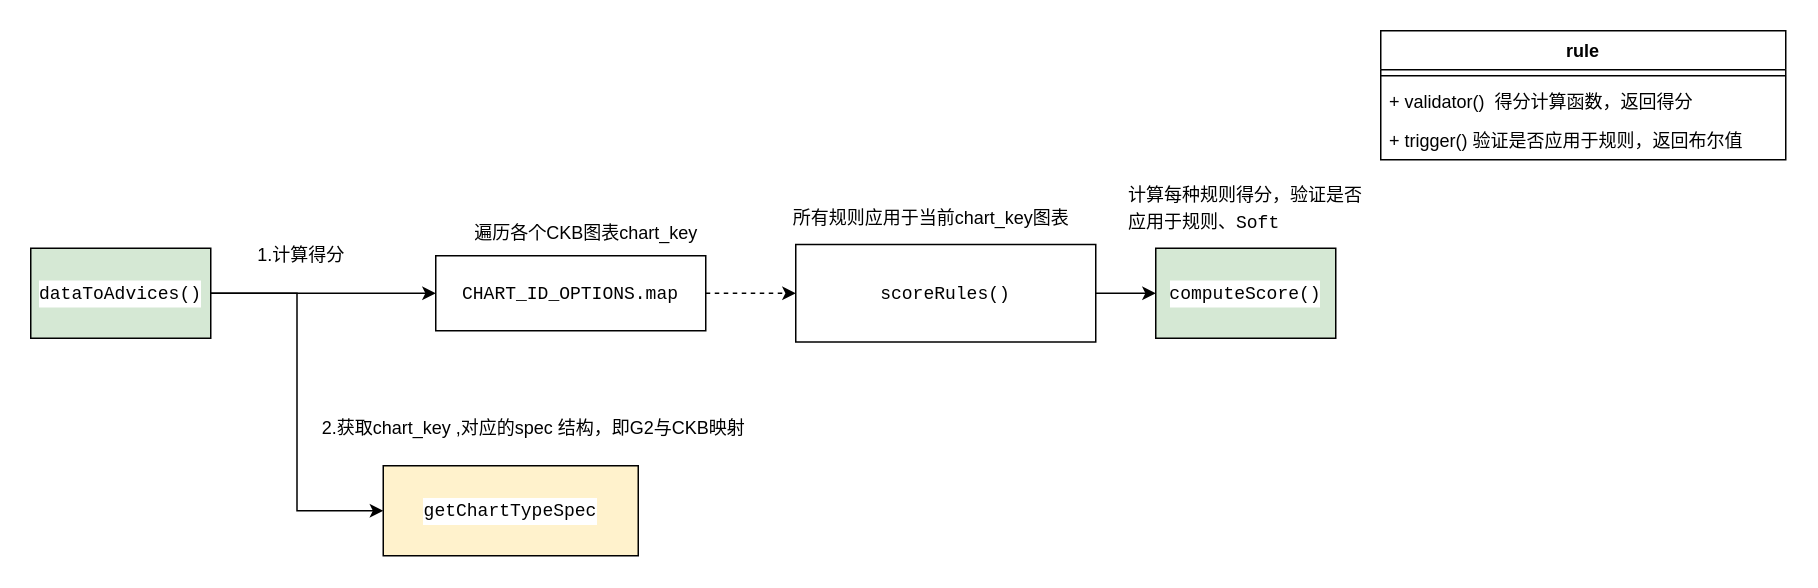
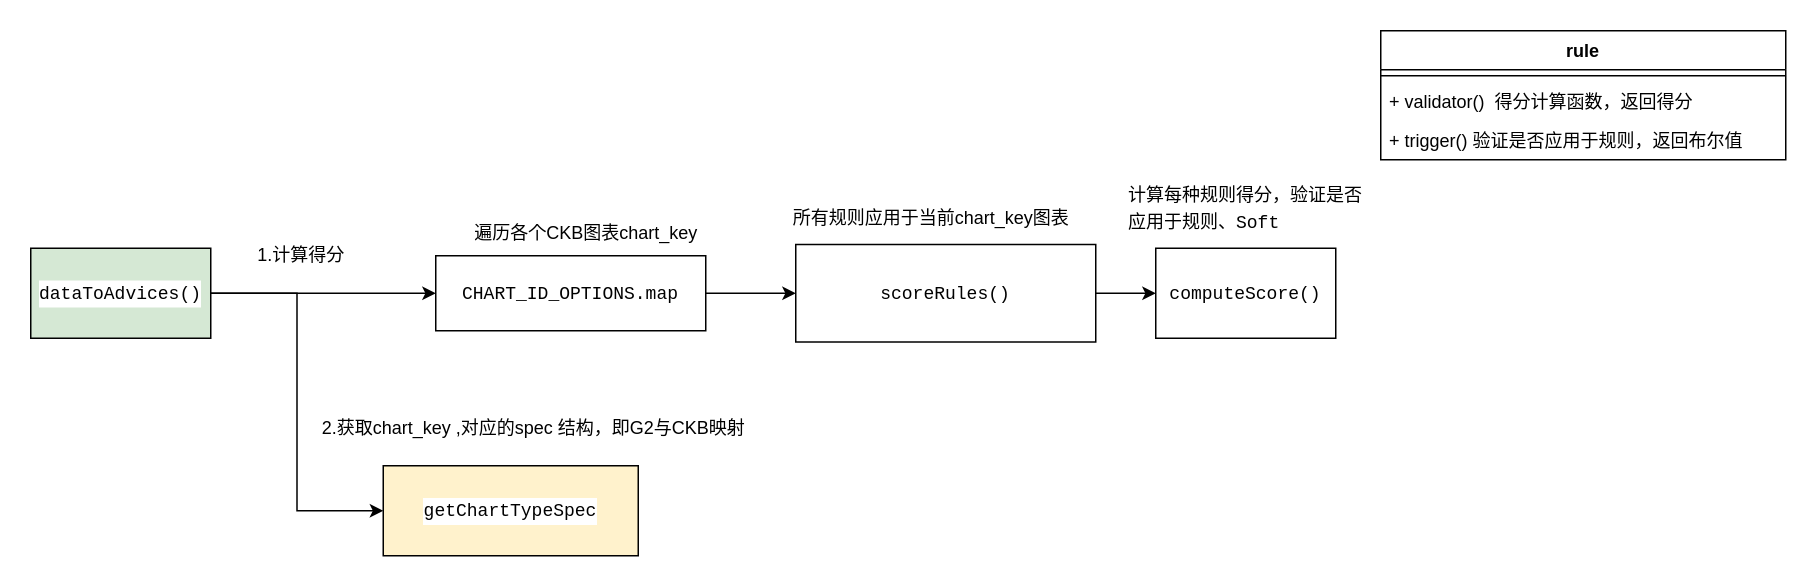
  <mxCell id="0" />
  <mxCell id="1" parent="0" />
  <mxCell id="2" style="edgeStyle=orthogonalEdgeStyle;rounded=0;orthogonalLoop=1;jettySize=auto;html=1;exitX=1;exitY=0.5;exitDx=0;exitDy=0;entryX=0;entryY=0.5;entryDx=0;entryDy=0;" edge="1" parent="1" source="4" target="6"><mxGeometry relative="1" as="geometry" /></mxCell>
  <mxCell id="3" style="edgeStyle=orthogonalEdgeStyle;rounded=0;orthogonalLoop=1;jettySize=auto;html=1;exitX=1;exitY=0.5;exitDx=0;exitDy=0;entryX=0;entryY=0.5;entryDx=0;entryDy=0;" edge="1" parent="1" source="4" target="18"><mxGeometry relative="1" as="geometry" /></mxCell>
  <mxCell id="4" value="&lt;div style=&quot;background-color: rgb(255, 255, 255); font-family: Menlo, Monaco, &amp;quot;Courier New&amp;quot;, monospace; line-height: 18px;&quot;&gt;dataToAdvices()&lt;/div&gt;" style="rounded=0;whiteSpace=wrap;html=1;fillColor=#d5e8d4;" vertex="1" parent="1"><mxGeometry x="20" y="165" width="120" height="60" as="geometry" /></mxCell>
- <mxCell id="5" style="edgeStyle=orthogonalEdgeStyle;rounded=0;orthogonalLoop=1;jettySize=auto;html=1;exitX=1;exitY=0.5;exitDx=0;exitDy=0;entryX=0;entryY=0.5;entryDx=0;entryDy=0;dashed=1;" edge="1" parent="1" source="6" target="9"><mxGeometry relative="1" as="geometry" /></mxCell>
+ <mxCell id="5" style="edgeStyle=orthogonalEdgeStyle;rounded=0;orthogonalLoop=1;jettySize=auto;html=1;exitX=1;exitY=0.5;exitDx=0;exitDy=0;entryX=0;entryY=0.5;entryDx=0;entryDy=0;" edge="1" parent="1" source="6" target="9"><mxGeometry relative="1" as="geometry" /></mxCell>
  <mxCell id="6" value="&lt;div style=&quot;background-color: rgb(255, 255, 255); font-family: Menlo, Monaco, &amp;quot;Courier New&amp;quot;, monospace; line-height: 18px;&quot;&gt;CHART_ID_OPTIONS.map&lt;/div&gt;" style="rounded=0;whiteSpace=wrap;html=1;" vertex="1" parent="1"><mxGeometry x="290" y="170" width="180" height="50" as="geometry" /></mxCell>
  <mxCell id="7" value="遍历各个CKB图表chart_key" style="text;html=1;align=center;verticalAlign=middle;resizable=0;points=[];autosize=1;strokeColor=none;fillColor=none;" vertex="1" parent="1"><mxGeometry x="305" y="140" width="170" height="30" as="geometry" /></mxCell>
  <mxCell id="8" style="edgeStyle=orthogonalEdgeStyle;rounded=0;orthogonalLoop=1;jettySize=auto;html=1;exitX=1;exitY=0.5;exitDx=0;exitDy=0;" edge="1" parent="1" source="9" target="12"><mxGeometry relative="1" as="geometry" /></mxCell>
  <mxCell id="9" value="&lt;div style=&quot;background-color: rgb(255, 255, 255); font-family: Menlo, Monaco, &amp;quot;Courier New&amp;quot;, monospace; line-height: 18px;&quot;&gt;scoreRules()&lt;/div&gt;" style="rounded=0;whiteSpace=wrap;html=1;" vertex="1" parent="1"><mxGeometry x="530" y="162.5" width="200" height="65" as="geometry" /></mxCell>
  <mxCell id="10" value="所有规则应用于当前chart_key图表" style="text;html=1;align=center;verticalAlign=middle;resizable=0;points=[];autosize=1;strokeColor=none;fillColor=none;" vertex="1" parent="1"><mxGeometry x="515" y="130" width="210" height="30" as="geometry" /></mxCell>
  <mxCell id="11" value="&lt;div style=&quot;color: rgb(0, 0, 0); background-color: rgb(255, 255, 255); font-family: Menlo, Monaco, &amp;quot;Courier New&amp;quot;, monospace; font-weight: normal; font-size: 12px; line-height: 18px;&quot;&gt;计算每种规则得分，验证是否应用于规则、Soft&lt;/div&gt;" style="text;whiteSpace=wrap;html=1;" vertex="1" parent="1"><mxGeometry x="750" y="115" width="160" height="40" as="geometry" /></mxCell>
- <mxCell id="12" value="&lt;div style=&quot;background-color: rgb(255, 255, 255); font-family: Menlo, Monaco, &amp;quot;Courier New&amp;quot;, monospace; line-height: 18px;&quot;&gt;computeScore()&lt;/div&gt;" style="rounded=0;whiteSpace=wrap;html=1;fillColor=#d5e8d4;" vertex="1" parent="1"><mxGeometry x="770" y="165" width="120" height="60" as="geometry" /></mxCell>
+ <mxCell id="12" value="&lt;div style=&quot;background-color: rgb(255, 255, 255); font-family: Menlo, Monaco, &amp;quot;Courier New&amp;quot;, monospace; line-height: 18px;&quot;&gt;computeScore()&lt;/div&gt;" style="rounded=0;whiteSpace=wrap;html=1;" vertex="1" parent="1"><mxGeometry x="770" y="165" width="120" height="60" as="geometry" /></mxCell>
  <mxCell id="13" value="rule" style="swimlane;fontStyle=1;align=center;verticalAlign=top;childLayout=stackLayout;horizontal=1;startSize=26;horizontalStack=0;resizeParent=1;resizeParentMax=0;resizeLast=0;collapsible=1;marginBottom=0;whiteSpace=wrap;html=1;" vertex="1" parent="1"><mxGeometry x="920" y="20" width="270" height="86" as="geometry" /></mxCell>
  <mxCell id="14" value="" style="line;strokeWidth=1;fillColor=none;align=left;verticalAlign=middle;spacingTop=-1;spacingLeft=3;spacingRight=3;rotatable=0;labelPosition=right;points=[];portConstraint=eastwest;strokeColor=inherit;" vertex="1" parent="13"><mxGeometry y="26" width="270" height="8" as="geometry" /></mxCell>
  <mxCell id="15" value="+&amp;nbsp;validator&lt;span style=&quot;background-color: initial;&quot;&gt;()&amp;nbsp; 得分计算函数，返回得分&lt;/span&gt;" style="text;strokeColor=none;fillColor=none;align=left;verticalAlign=top;spacingLeft=4;spacingRight=4;overflow=hidden;rotatable=0;points=[[0,0.5],[1,0.5]];portConstraint=eastwest;whiteSpace=wrap;html=1;" vertex="1" parent="13"><mxGeometry y="34" width="270" height="26" as="geometry" /></mxCell>
  <mxCell id="16" value="+&amp;nbsp;trigger&lt;span style=&quot;background-color: initial;&quot;&gt;() 验证是否应用于规则，返回布尔值&lt;/span&gt;" style="text;strokeColor=none;fillColor=none;align=left;verticalAlign=top;spacingLeft=4;spacingRight=4;overflow=hidden;rotatable=0;points=[[0,0.5],[1,0.5]];portConstraint=eastwest;whiteSpace=wrap;html=1;" vertex="1" parent="13"><mxGeometry y="60" width="270" height="26" as="geometry" /></mxCell>
  <mxCell id="17" value="1.计算得分" style="text;html=1;align=center;verticalAlign=middle;resizable=0;points=[];autosize=1;strokeColor=none;fillColor=none;" vertex="1" parent="1"><mxGeometry x="160" y="155" width="80" height="30" as="geometry" /></mxCell>
  <mxCell id="18" value="&lt;div style=&quot;background-color: rgb(255, 255, 255); font-family: Menlo, Monaco, &amp;quot;Courier New&amp;quot;, monospace; line-height: 18px;&quot;&gt;getChartTypeSpec&lt;/div&gt;" style="rounded=0;whiteSpace=wrap;html=1;fillColor=#fff2cc;" vertex="1" parent="1"><mxGeometry x="255" y="310" width="170" height="60" as="geometry" /></mxCell>
  <mxCell id="19" value="2.获取chart_key ,对应的spec 结构，即G2与CKB映射" style="text;html=1;align=center;verticalAlign=middle;resizable=0;points=[];autosize=1;strokeColor=none;fillColor=none;" vertex="1" parent="1"><mxGeometry x="200" y="270" width="310" height="30" as="geometry" /></mxCell>
